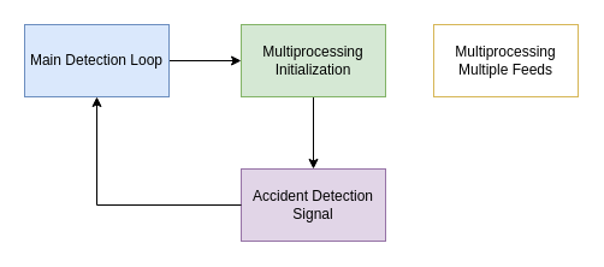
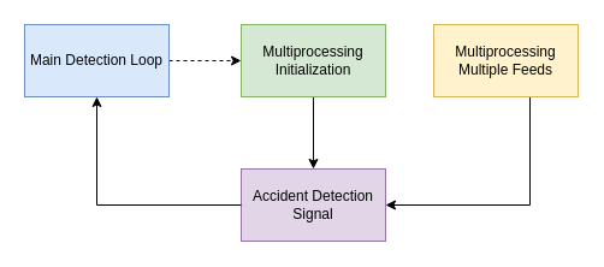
  <mxCell id="0" />
  <mxCell id="1" parent="0" />
- <mxCell id="2" value="" style="edgeStyle=orthogonalEdgeStyle;rounded=0;orthogonalLoop=1;jettySize=auto;html=1;" edge="1" parent="1" source="3" target="5"><mxGeometry relative="1" as="geometry" /></mxCell>
+ <mxCell id="2" value="" style="edgeStyle=orthogonalEdgeStyle;rounded=0;orthogonalLoop=1;jettySize=auto;html=1;dashed=1;" edge="1" parent="1" source="3" target="5"><mxGeometry relative="1" as="geometry" /></mxCell>
  <mxCell id="3" value="Main Detection Loop" style="rounded=0;whiteSpace=wrap;html=1;fillColor=#dae8fc;strokeColor=#6c8ebf;" vertex="1" parent="1"><mxGeometry x="20" y="20" width="120" height="60" as="geometry" /></mxCell>
  <mxCell id="4" value="" style="edgeStyle=orthogonalEdgeStyle;rounded=0;orthogonalLoop=1;jettySize=auto;html=1;" edge="1" parent="1" source="5" target="8"><mxGeometry relative="1" as="geometry" /></mxCell>
  <mxCell id="5" value="Multiprocessing Initialization" style="rounded=0;whiteSpace=wrap;html=1;fillColor=#d5e8d4;strokeColor=#82b366;" vertex="1" parent="1"><mxGeometry x="200" y="20" width="120" height="60" as="geometry" /></mxCell>
- <mxCell id="7" value="Multiprocessing Multiple Feeds" style="rounded=0;whiteSpace=wrap;html=1;fillColor=#ffffff;strokeColor=#d6b656;" vertex="1" parent="1"><mxGeometry x="360" y="20" width="120" height="60" as="geometry" /></mxCell>
+ <mxCell id="6" value="" style="edgeStyle=orthogonalEdgeStyle;rounded=0;orthogonalLoop=1;jettySize=auto;html=1;" edge="1" parent="1" source="7" target="8"><mxGeometry relative="1" as="geometry"><Array as="points"><mxPoint x="440" y="170" /></Array></mxGeometry></mxCell>
+ <mxCell id="7" value="Multiprocessing Multiple Feeds" style="rounded=0;whiteSpace=wrap;html=1;fillColor=#fff2cc;strokeColor=#d6b656;" vertex="1" parent="1"><mxGeometry x="360" y="20" width="120" height="60" as="geometry" /></mxCell>
  <mxCell id="8" value="Accident Detection Signal" style="rounded=0;whiteSpace=wrap;html=1;fillColor=#e1d5e7;strokeColor=#9673a6;" vertex="1" parent="1"><mxGeometry x="200" y="140" width="120" height="60" as="geometry" /></mxCell>
  <mxCell id="9" value="" style="endArrow=classic;html=1;entryX=0.5;entryY=1;entryDx=0;entryDy=0;exitX=0;exitY=0.5;exitDx=0;exitDy=0;rounded=0;" edge="1" parent="1" source="8" target="3"><mxGeometry width="50" height="50" relative="1" as="geometry"><mxPoint x="30" y="210" as="sourcePoint" /><mxPoint x="80" y="160" as="targetPoint" /><Array as="points"><mxPoint x="80" y="170" /></Array></mxGeometry></mxCell>
